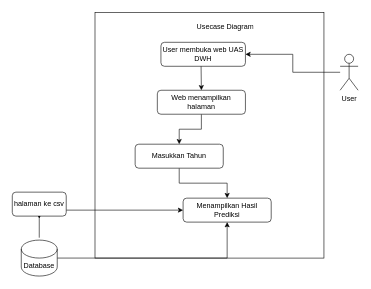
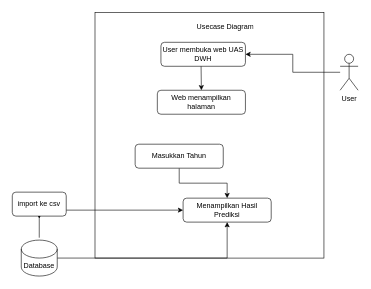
  <mxCell id="0" />
  <mxCell id="1" parent="0" />
  <mxCell id="2" value="" style="rounded=0;whiteSpace=wrap;html=1;" parent="1" vertex="1"><mxGeometry x="158" y="20" width="382" height="410" as="geometry" /></mxCell>
  <mxCell id="3" style="edgeStyle=orthogonalEdgeStyle;rounded=0;orthogonalLoop=1;jettySize=auto;html=1;entryX=1;entryY=0.5;entryDx=0;entryDy=0;" parent="1" source="4" target="5" edge="1"><mxGeometry relative="1" as="geometry" /></mxCell>
  <mxCell id="4" value="&lt;div&gt;User&lt;/div&gt;&lt;div&gt;&lt;br&gt;&lt;/div&gt;" style="shape=umlActor;verticalLabelPosition=bottom;verticalAlign=top;html=1;outlineConnect=0;" parent="1" vertex="1"><mxGeometry x="567" y="90" width="30" height="60" as="geometry" /></mxCell>
  <mxCell id="5" value="&lt;div&gt;User membuka web UAS DWH&lt;/div&gt;" style="rounded=1;whiteSpace=wrap;html=1;" parent="1" vertex="1"><mxGeometry x="268" y="70" width="141" height="40" as="geometry" /></mxCell>
- <mxCell id="6" style="edgeStyle=orthogonalEdgeStyle;rounded=0;orthogonalLoop=1;jettySize=auto;html=1;entryX=0.5;entryY=0;entryDx=0;entryDy=0;" parent="1" source="7" target="10" edge="1"><mxGeometry relative="1" as="geometry" /></mxCell>
  <mxCell id="7" value="Web menampilkan halaman" style="rounded=1;whiteSpace=wrap;html=1;" parent="1" vertex="1"><mxGeometry x="262" y="150" width="147" height="40" as="geometry" /></mxCell>
  <mxCell id="8" value="Usecase Diagram" style="text;strokeColor=none;fillColor=none;align=left;verticalAlign=middle;spacingLeft=4;spacingRight=4;overflow=hidden;points=[[0,0.5],[1,0.5]];portConstraint=eastwest;rotatable=0;whiteSpace=wrap;html=1;" parent="1" vertex="1"><mxGeometry x="322" y="30" width="122" height="30" as="geometry" /></mxCell>
  <mxCell id="9" value="" style="edgeStyle=orthogonalEdgeStyle;rounded=0;orthogonalLoop=1;jettySize=auto;html=1;" parent="1" source="10" target="15" edge="1"><mxGeometry relative="1" as="geometry" /></mxCell>
  <mxCell id="10" value="Masukkan Tahun" style="rounded=1;whiteSpace=wrap;html=1;" parent="1" vertex="1"><mxGeometry x="225" y="240" width="147" height="40" as="geometry" /></mxCell>
  <mxCell id="11" value="" style="edgeStyle=orthogonalEdgeStyle;rounded=0;orthogonalLoop=1;jettySize=auto;html=1;" parent="1" source="12" target="15" edge="1"><mxGeometry relative="1" as="geometry" /></mxCell>
  <mxCell id="12" value="Database" style="shape=cylinder3;whiteSpace=wrap;html=1;boundedLbl=1;backgroundOutline=1;size=15;" parent="1" vertex="1"><mxGeometry x="35" y="400" width="60" height="60" as="geometry" /></mxCell>
  <mxCell id="13" value="" style="endArrow=classic;html=1;rounded=0;startArrow=none;" parent="1" source="17" edge="1"><mxGeometry width="50" height="50" relative="1" as="geometry"><mxPoint x="64.5" y="396" as="sourcePoint" /><mxPoint x="65" y="364" as="targetPoint" /></mxGeometry></mxCell>
  <mxCell id="14" value="" style="endArrow=classic;html=1;rounded=0;entryX=0;entryY=0.5;entryDx=0;entryDy=0;exitX=1;exitY=0.75;exitDx=0;exitDy=0;" parent="1" source="17" target="15" edge="1"><mxGeometry width="50" height="50" relative="1" as="geometry"><mxPoint x="110" y="270" as="sourcePoint" /><mxPoint x="265" y="367" as="targetPoint" /></mxGeometry></mxCell>
  <mxCell id="15" value="Menampilkan Hasil Prediksi" style="rounded=1;whiteSpace=wrap;html=1;" parent="1" vertex="1"><mxGeometry x="305" y="330" width="147" height="40" as="geometry" /></mxCell>
  <mxCell id="16" value="" style="endArrow=none;html=1;rounded=0;" parent="1" target="17" edge="1"><mxGeometry width="50" height="50" relative="1" as="geometry"><mxPoint x="65" y="396" as="sourcePoint" /><mxPoint x="65" y="364" as="targetPoint" /></mxGeometry></mxCell>
- <mxCell id="17" value="halaman ke csv" style="rounded=1;whiteSpace=wrap;html=1;" parent="1" vertex="1"><mxGeometry x="20" y="320" width="90" height="40" as="geometry" /></mxCell>
+ <mxCell id="17" value="import ke csv" style="rounded=1;whiteSpace=wrap;html=1;" parent="1" vertex="1"><mxGeometry x="20" y="320" width="90" height="40" as="geometry" /></mxCell>
  <mxCell id="18" value="" style="endArrow=classic;html=1;rounded=0;entryX=0.5;entryY=0;entryDx=0;entryDy=0;" parent="1" target="7" edge="1"><mxGeometry width="50" height="50" relative="1" as="geometry"><mxPoint x="335" y="110" as="sourcePoint" /><mxPoint x="349" y="70" as="targetPoint" /><Array as="points" /></mxGeometry></mxCell>
